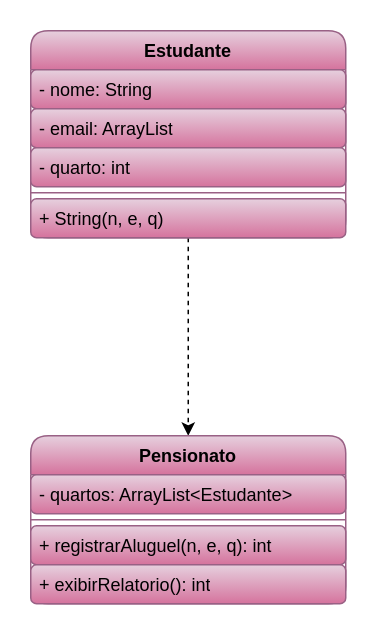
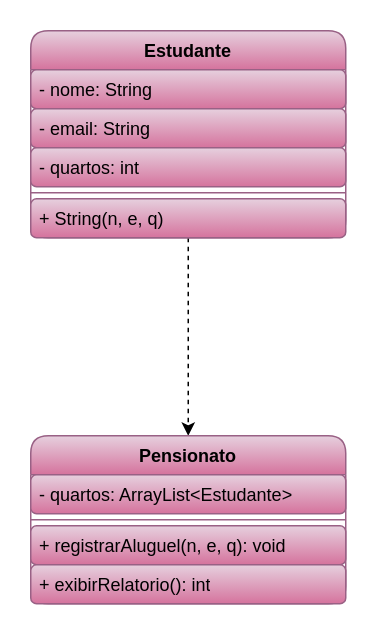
  <mxCell id="0" />
  <mxCell id="1" parent="0" />
  <mxCell id="2" style="edgeStyle=orthogonalEdgeStyle;rounded=0;orthogonalLoop=1;jettySize=auto;html=1;entryX=0.5;entryY=0;entryDx=0;entryDy=0;dashed=1;" edge="1" parent="1" source="3" target="9"><mxGeometry relative="1" as="geometry" /></mxCell>
  <mxCell id="3" value="Estudante" style="swimlane;fontStyle=1;align=center;verticalAlign=top;childLayout=stackLayout;horizontal=1;startSize=26;horizontalStack=0;resizeParent=1;resizeParentMax=0;resizeLast=0;collapsible=1;marginBottom=0;whiteSpace=wrap;html=1;fillColor=#e6d0de;strokeColor=#996185;gradientColor=#d5739d;rounded=1;" vertex="1" parent="1"><mxGeometry x="20" y="20" width="210" height="138" as="geometry" /></mxCell>
  <mxCell id="4" value="- nome: String" style="text;strokeColor=#996185;fillColor=#e6d0de;align=left;verticalAlign=top;spacingLeft=4;spacingRight=4;overflow=hidden;rotatable=0;points=[[0,0.5],[1,0.5]];portConstraint=eastwest;whiteSpace=wrap;html=1;gradientColor=#d5739d;rounded=1;" vertex="1" parent="3"><mxGeometry y="26" width="210" height="26" as="geometry" /></mxCell>
- <mxCell id="5" value="- email: ArrayList" style="text;strokeColor=#996185;fillColor=#e6d0de;align=left;verticalAlign=top;spacingLeft=4;spacingRight=4;overflow=hidden;rotatable=0;points=[[0,0.5],[1,0.5]];portConstraint=eastwest;whiteSpace=wrap;html=1;gradientColor=#d5739d;rounded=1;" vertex="1" parent="3"><mxGeometry y="52" width="210" height="26" as="geometry" /></mxCell>
- <mxCell id="6" value="- quarto: int" style="text;strokeColor=#996185;fillColor=#e6d0de;align=left;verticalAlign=top;spacingLeft=4;spacingRight=4;overflow=hidden;rotatable=0;points=[[0,0.5],[1,0.5]];portConstraint=eastwest;whiteSpace=wrap;html=1;gradientColor=#d5739d;rounded=1;" vertex="1" parent="3"><mxGeometry y="78" width="210" height="26" as="geometry" /></mxCell>
+ <mxCell id="5" value="- email: String" style="text;strokeColor=#996185;fillColor=#e6d0de;align=left;verticalAlign=top;spacingLeft=4;spacingRight=4;overflow=hidden;rotatable=0;points=[[0,0.5],[1,0.5]];portConstraint=eastwest;whiteSpace=wrap;html=1;gradientColor=#d5739d;rounded=1;" vertex="1" parent="3"><mxGeometry y="52" width="210" height="26" as="geometry" /></mxCell>
+ <mxCell id="6" value="- quartos: int" style="text;strokeColor=#996185;fillColor=#e6d0de;align=left;verticalAlign=top;spacingLeft=4;spacingRight=4;overflow=hidden;rotatable=0;points=[[0,0.5],[1,0.5]];portConstraint=eastwest;whiteSpace=wrap;html=1;gradientColor=#d5739d;rounded=1;" vertex="1" parent="3"><mxGeometry y="78" width="210" height="26" as="geometry" /></mxCell>
  <mxCell id="7" value="" style="line;strokeWidth=1;fillColor=#e6d0de;align=left;verticalAlign=middle;spacingTop=-1;spacingLeft=3;spacingRight=3;rotatable=0;labelPosition=right;points=[];portConstraint=eastwest;strokeColor=#996185;gradientColor=#d5739d;rounded=1;" vertex="1" parent="3"><mxGeometry y="104" width="210" height="8" as="geometry" /></mxCell>
  <mxCell id="8" value="+ String(n, e, q)" style="text;strokeColor=#996185;fillColor=#e6d0de;align=left;verticalAlign=top;spacingLeft=4;spacingRight=4;overflow=hidden;rotatable=0;points=[[0,0.5],[1,0.5]];portConstraint=eastwest;whiteSpace=wrap;html=1;gradientColor=#d5739d;rounded=1;" vertex="1" parent="3"><mxGeometry y="112" width="210" height="26" as="geometry" /></mxCell>
  <mxCell id="9" value="Pensionato" style="swimlane;fontStyle=1;align=center;verticalAlign=top;childLayout=stackLayout;horizontal=1;startSize=26;horizontalStack=0;resizeParent=1;resizeParentMax=0;resizeLast=0;collapsible=1;marginBottom=0;whiteSpace=wrap;html=1;fillColor=#e6d0de;strokeColor=#996185;gradientColor=#d5739d;rounded=1;" vertex="1" parent="1"><mxGeometry x="20" y="290" width="210" height="112" as="geometry" /></mxCell>
  <mxCell id="10" value="- quartos: ArrayList&amp;lt;Estudante&amp;gt;&amp;nbsp;" style="text;strokeColor=#996185;fillColor=#e6d0de;align=left;verticalAlign=top;spacingLeft=4;spacingRight=4;overflow=hidden;rotatable=0;points=[[0,0.5],[1,0.5]];portConstraint=eastwest;whiteSpace=wrap;html=1;gradientColor=#d5739d;rounded=1;" vertex="1" parent="9"><mxGeometry y="26" width="210" height="26" as="geometry" /></mxCell>
  <mxCell id="11" value="" style="line;strokeWidth=1;fillColor=#e6d0de;align=left;verticalAlign=middle;spacingTop=-1;spacingLeft=3;spacingRight=3;rotatable=0;labelPosition=right;points=[];portConstraint=eastwest;strokeColor=#996185;gradientColor=#d5739d;rounded=1;" vertex="1" parent="9"><mxGeometry y="52" width="210" height="8" as="geometry" /></mxCell>
- <mxCell id="12" value="+ registrarAluguel(n, e, q): int" style="text;strokeColor=#996185;fillColor=#e6d0de;align=left;verticalAlign=top;spacingLeft=4;spacingRight=4;overflow=hidden;rotatable=0;points=[[0,0.5],[1,0.5]];portConstraint=eastwest;whiteSpace=wrap;html=1;gradientColor=#d5739d;rounded=1;" vertex="1" parent="9"><mxGeometry y="60" width="210" height="26" as="geometry" /></mxCell>
+ <mxCell id="12" value="+ registrarAluguel(n, e, q): void" style="text;strokeColor=#996185;fillColor=#e6d0de;align=left;verticalAlign=top;spacingLeft=4;spacingRight=4;overflow=hidden;rotatable=0;points=[[0,0.5],[1,0.5]];portConstraint=eastwest;whiteSpace=wrap;html=1;gradientColor=#d5739d;rounded=1;" vertex="1" parent="9"><mxGeometry y="60" width="210" height="26" as="geometry" /></mxCell>
  <mxCell id="13" value="+ exibirRelatorio(): int" style="text;strokeColor=#996185;fillColor=#e6d0de;align=left;verticalAlign=top;spacingLeft=4;spacingRight=4;overflow=hidden;rotatable=0;points=[[0,0.5],[1,0.5]];portConstraint=eastwest;whiteSpace=wrap;html=1;gradientColor=#d5739d;rounded=1;" vertex="1" parent="9"><mxGeometry y="86" width="210" height="26" as="geometry" /></mxCell>
